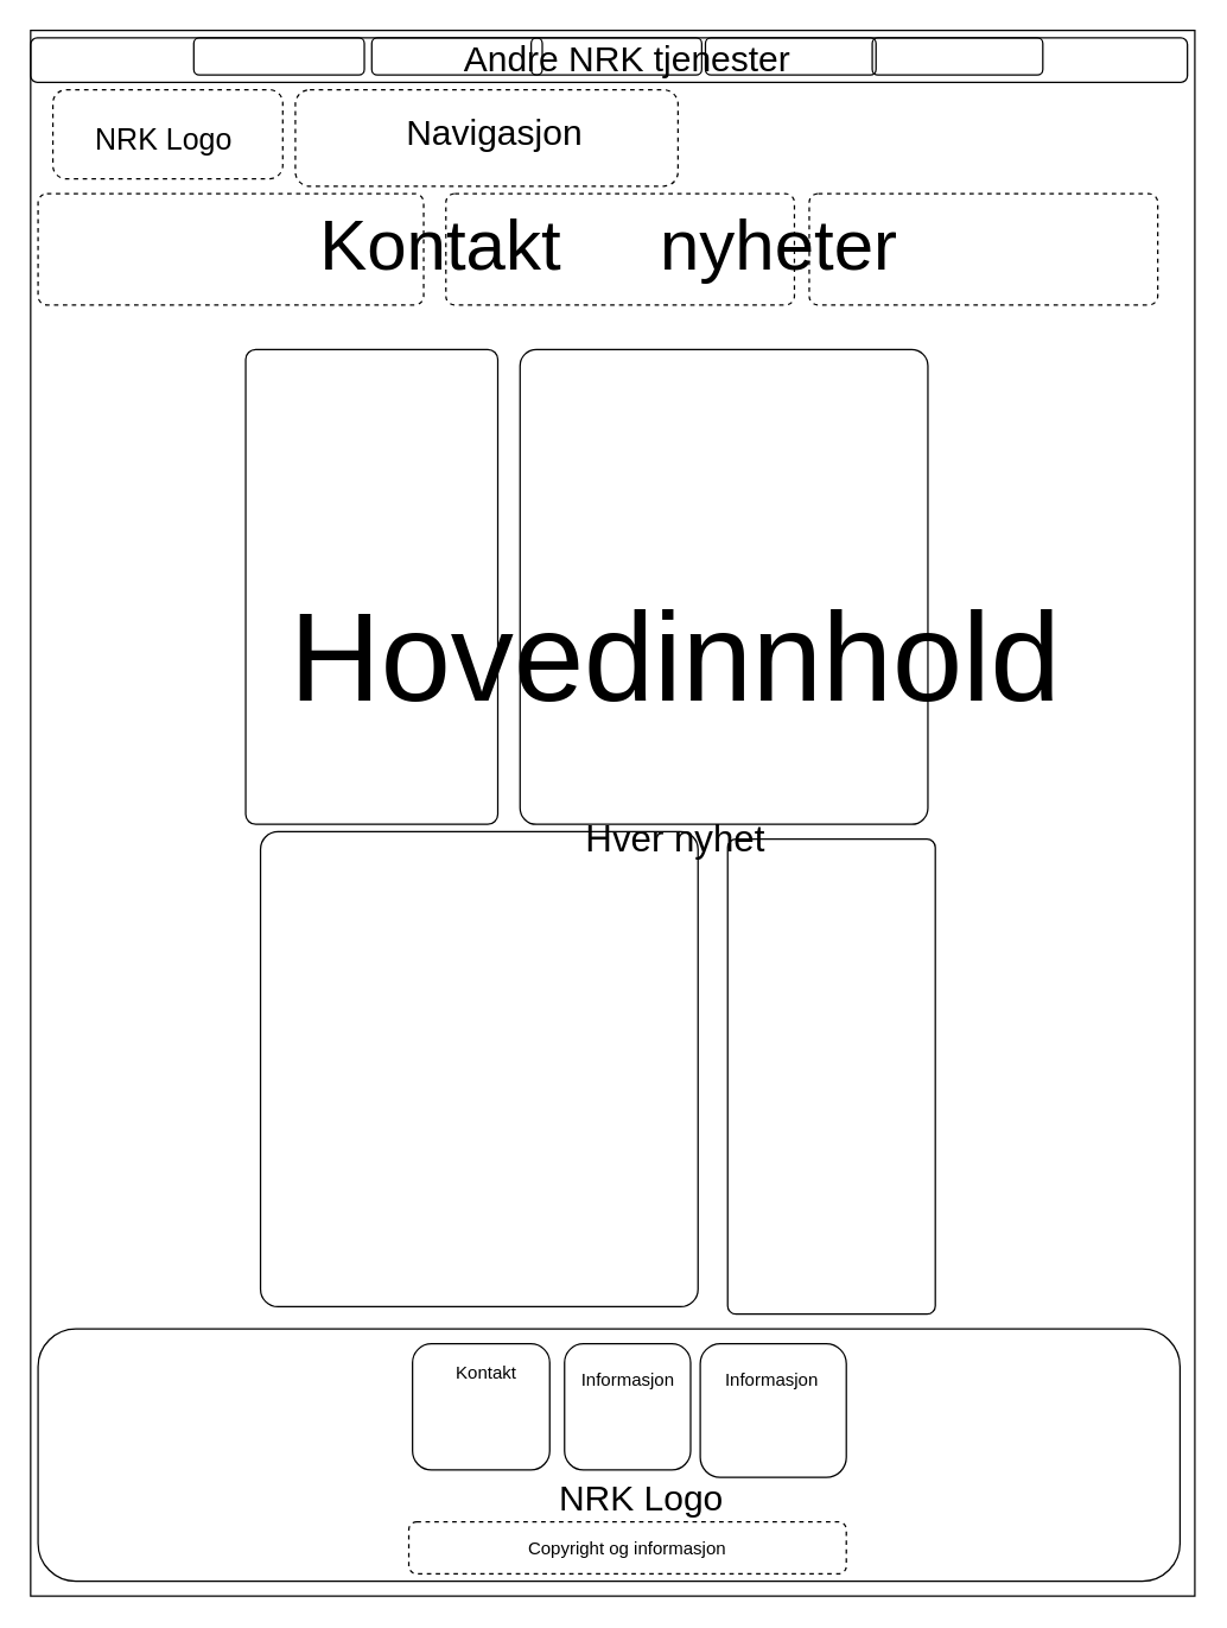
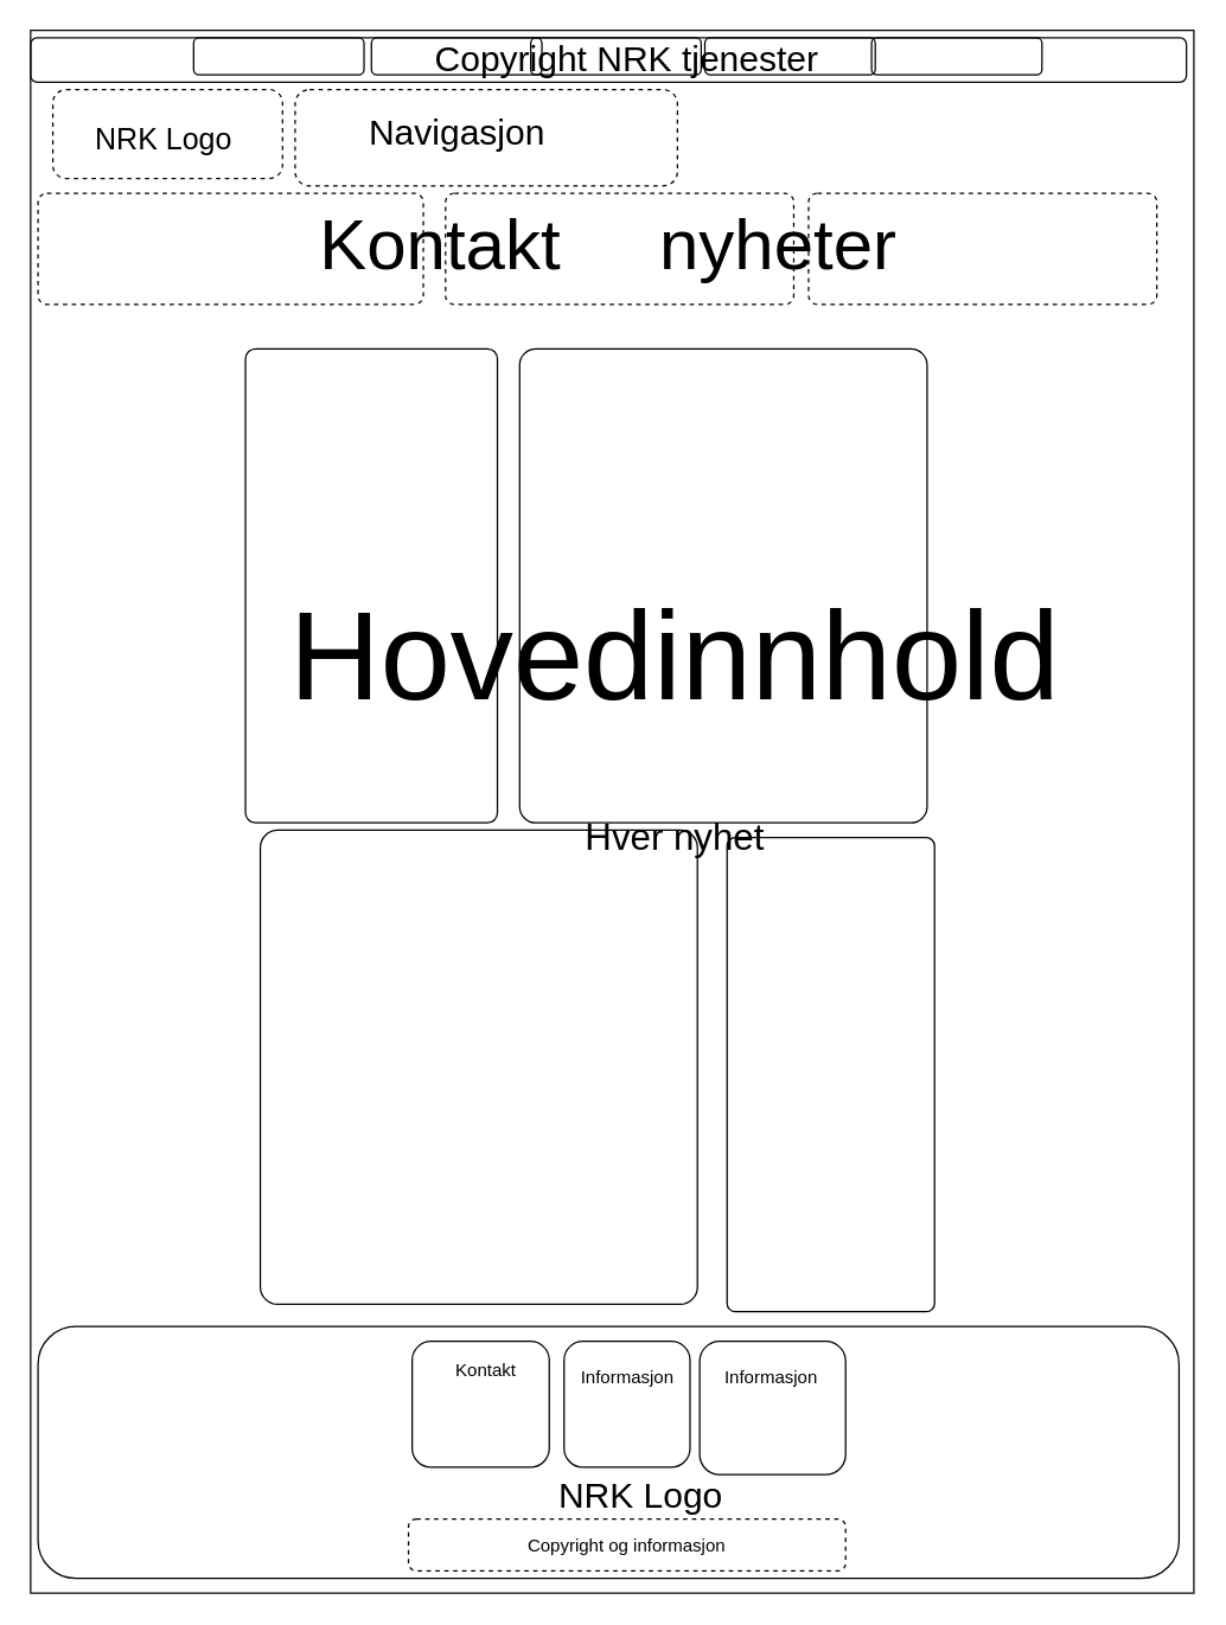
  <mxCell id="0" />
  <mxCell id="1" parent="0" />
  <mxCell id="2" value="" style="rounded=0;whiteSpace=wrap;html=1;fillColor=none;glass=0;" parent="1" vertex="1"><mxGeometry x="20" y="20" width="785" height="1055" as="geometry" /></mxCell>
  <mxCell id="3" value="" style="rounded=1;whiteSpace=wrap;html=1;glass=0;dashed=1;sketch=0;fontSize=20;fillColor=none;verticalAlign=bottom;" parent="1" vertex="1"><mxGeometry x="198.5" y="60" width="258" height="65" as="geometry" /></mxCell>
  <mxCell id="4" value="" style="rounded=1;whiteSpace=wrap;html=1;fillColor=none;arcSize=8;dashed=1;" parent="1" vertex="1"><mxGeometry x="25" y="130" width="260" height="75" as="geometry" /></mxCell>
  <mxCell id="5" value="" style="rounded=1;whiteSpace=wrap;html=1;fillColor=none;arcSize=4;" parent="1" vertex="1"><mxGeometry x="165" y="235" width="170" height="320" as="geometry" /></mxCell>
  <mxCell id="6" value="" style="rounded=1;whiteSpace=wrap;html=1;fillColor=none;arcSize=4;" parent="1" vertex="1"><mxGeometry x="490" y="565" width="140" height="320" as="geometry" /></mxCell>
  <mxCell id="7" value="" style="rounded=1;whiteSpace=wrap;html=1;glass=0;dashed=1;sketch=0;fillColor=none;" parent="1" vertex="1"><mxGeometry x="35" y="60" width="155" height="60" as="geometry" /></mxCell>
  <mxCell id="8" value="NRK Logo" style="text;html=1;strokeColor=none;fillColor=none;align=center;verticalAlign=middle;whiteSpace=wrap;rounded=0;glass=0;dashed=1;sketch=0;fontSize=20;" parent="1" vertex="1"><mxGeometry x="20" y="60" width="180" height="65" as="geometry" /></mxCell>
  <mxCell id="9" value="Hovedinnhold&lt;br style=&quot;font-size: 84px;&quot;&gt;&lt;span style=&quot;font-size: 25px;&quot;&gt;Hver nyhet&lt;/span&gt;" style="text;html=1;strokeColor=none;fillColor=none;align=center;verticalAlign=middle;whiteSpace=wrap;rounded=0;glass=0;dashed=1;sketch=0;fontSize=85;" parent="1" vertex="1"><mxGeometry x="190" y="225" width="530" height="535" as="geometry" /></mxCell>
  <mxCell id="10" value="" style="rounded=1;whiteSpace=wrap;html=1;fillColor=none;" parent="1" vertex="1"><mxGeometry x="25" y="895" width="770" height="170" as="geometry" /></mxCell>
  <mxCell id="11" value="Kontakt" style="text;html=1;strokeColor=none;fillColor=none;align=center;verticalAlign=middle;whiteSpace=wrap;rounded=0;" parent="1" vertex="1"><mxGeometry x="275" y="910" width="105" height="30" as="geometry" /></mxCell>
  <mxCell id="12" value="Informasjon" style="text;html=1;strokeColor=none;fillColor=none;align=center;verticalAlign=middle;whiteSpace=wrap;rounded=0;" parent="1" vertex="1"><mxGeometry x="490" y="915" width="60" height="30" as="geometry" /></mxCell>
  <mxCell id="13" value="" style="rounded=1;whiteSpace=wrap;html=1;fillColor=none;" parent="1" vertex="1"><mxGeometry x="471.5" y="905" width="98.5" height="90" as="geometry" /></mxCell>
  <mxCell id="14" value="" style="rounded=1;whiteSpace=wrap;html=1;fillColor=none;" parent="1" vertex="1"><mxGeometry x="277.5" y="905" width="92.5" height="85" as="geometry" /></mxCell>
  <mxCell id="15" value="" style="rounded=1;whiteSpace=wrap;html=1;fillColor=none;" parent="1" vertex="1"><mxGeometry x="380" y="905" width="85" height="85" as="geometry" /></mxCell>
- <mxCell id="16" value="Navigasjon" style="text;html=1;strokeColor=none;fillColor=none;align=center;verticalAlign=middle;whiteSpace=wrap;rounded=0;fontSize=24;" parent="1" vertex="1"><mxGeometry x="247.5" y="75" width="170" height="30" as="geometry" /></mxCell>
+ <mxCell id="16" value="Navigasjon" style="text;html=1;strokeColor=none;fillColor=none;align=center;verticalAlign=middle;whiteSpace=wrap;rounded=0;fontSize=24;" parent="1" vertex="1"><mxGeometry x="222.5" y="75" width="170" height="30" as="geometry" /></mxCell>
  <mxCell id="17" value="NRK Logo" style="text;html=1;strokeColor=none;fillColor=none;align=center;verticalAlign=middle;whiteSpace=wrap;rounded=0;fontSize=24;" parent="1" vertex="1"><mxGeometry x="287" y="995" width="290" height="30" as="geometry" /></mxCell>
  <mxCell id="18" value="Copyright og informasjon" style="rounded=1;whiteSpace=wrap;html=1;fillColor=none;dashed=1;" vertex="1" parent="1"><mxGeometry x="275" y="1025" width="295" height="35" as="geometry" /></mxCell>
  <mxCell id="19" value="Informasjon" style="text;html=1;strokeColor=none;fillColor=none;align=center;verticalAlign=middle;whiteSpace=wrap;rounded=0;" vertex="1" parent="1"><mxGeometry x="392.5" y="915" width="60" height="30" as="geometry" /></mxCell>
  <mxCell id="20" value="" style="rounded=1;whiteSpace=wrap;html=1;fillColor=none;arcSize=4;" vertex="1" parent="1"><mxGeometry x="175" y="560" width="295" height="320" as="geometry" /></mxCell>
  <mxCell id="21" value="" style="rounded=1;whiteSpace=wrap;html=1;fillColor=none;arcSize=4;" vertex="1" parent="1"><mxGeometry x="350" y="235" width="275" height="320" as="geometry" /></mxCell>
  <mxCell id="22" value="" style="rounded=1;whiteSpace=wrap;html=1;fillColor=none;arcSize=8;dashed=1;" vertex="1" parent="1"><mxGeometry x="300" y="130" width="235" height="75" as="geometry" /></mxCell>
  <mxCell id="23" value="" style="rounded=1;whiteSpace=wrap;html=1;fillColor=none;arcSize=8;dashed=1;" vertex="1" parent="1"><mxGeometry x="545" y="130" width="235" height="75" as="geometry" /></mxCell>
  <mxCell id="24" value="Kontakt&amp;nbsp; &amp;nbsp; &amp;nbsp;nyheter" style="text;html=1;strokeColor=none;fillColor=none;align=center;verticalAlign=middle;whiteSpace=wrap;rounded=0;fontSize=48;" vertex="1" parent="1"><mxGeometry x="65" y="150" width="690" height="30" as="geometry" /></mxCell>
  <mxCell id="25" value="" style="rounded=1;whiteSpace=wrap;html=1;fillColor=none;" vertex="1" parent="1"><mxGeometry x="20" y="25" width="780" height="30" as="geometry" /></mxCell>
  <mxCell id="26" value="" style="rounded=1;whiteSpace=wrap;html=1;fillColor=none;" vertex="1" parent="1"><mxGeometry x="130" y="25" width="115" height="25" as="geometry" /></mxCell>
  <mxCell id="27" value="" style="rounded=1;whiteSpace=wrap;html=1;fillColor=none;" vertex="1" parent="1"><mxGeometry x="250" y="25" width="115" height="25" as="geometry" /></mxCell>
  <mxCell id="28" value="" style="rounded=1;whiteSpace=wrap;html=1;fillColor=none;" vertex="1" parent="1"><mxGeometry x="475" y="25" width="115" height="25" as="geometry" /></mxCell>
  <mxCell id="29" value="" style="rounded=1;whiteSpace=wrap;html=1;fillColor=none;" vertex="1" parent="1"><mxGeometry x="357.5" y="25" width="115" height="25" as="geometry" /></mxCell>
  <mxCell id="30" value="" style="rounded=1;whiteSpace=wrap;html=1;fillColor=none;" vertex="1" parent="1"><mxGeometry x="587.5" y="25" width="115" height="25" as="geometry" /></mxCell>
- <mxCell id="31" value="Andre NRK tjenester" style="text;html=1;strokeColor=none;fillColor=none;align=center;verticalAlign=middle;whiteSpace=wrap;rounded=0;fontSize=24;" vertex="1" parent="1"><mxGeometry x="175" y="25" width="495" height="30" as="geometry" /></mxCell>
+ <mxCell id="31" value="Copyright NRK tjenester" style="text;html=1;strokeColor=none;fillColor=none;align=center;verticalAlign=middle;whiteSpace=wrap;rounded=0;fontSize=24;" vertex="1" parent="1"><mxGeometry x="175" y="25" width="495" height="30" as="geometry" /></mxCell>
